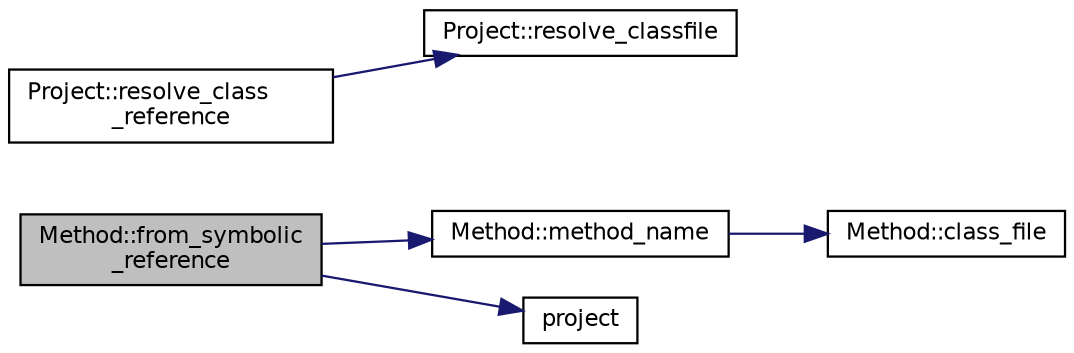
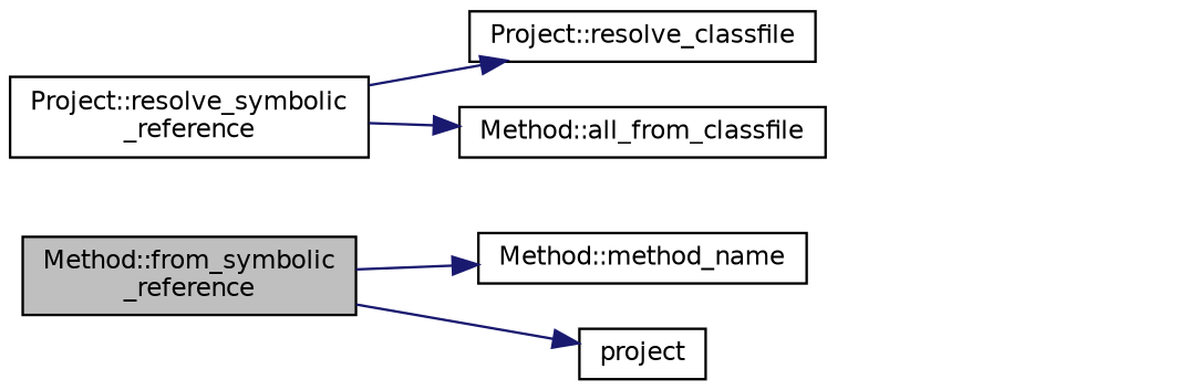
  digraph {
    rankdir=LR
    node [color=black fontname=Helvetica fontsize=10 shape=record]
    edge [color=midnightblue fontname=Helvetica fontsize=10 labelfontname=Helvetica labelfontsize=10 style=solid]
    n1 [fillcolor=grey75 fontcolor=black height=0.2 label="Method::from_symbolic\l_reference" style=filled width=0.4]
    n2 [height=0.2 label="Method::method_name" width=0.4]
    n3 [height=0.2 label=project width=0.4]
-   n4 [height=0.2 label="Method::class_file" width=0.4]
-   n5 [height=0.2 label="Project::resolve_class\l_reference" width=0.4]
+   n5 [height=0.2 label="Project::resolve_symbolic\l_reference" width=0.4]
    n6 [height=0.2 label="Project::resolve_classfile" width=0.4]
+   n7 [height=0.2 label="Method::all_from_classfile" width=0.4]
    n1 -> n2
    n1 -> n3
-   n2 -> n4
    n5 -> n6
+   n5 -> n7
  }
